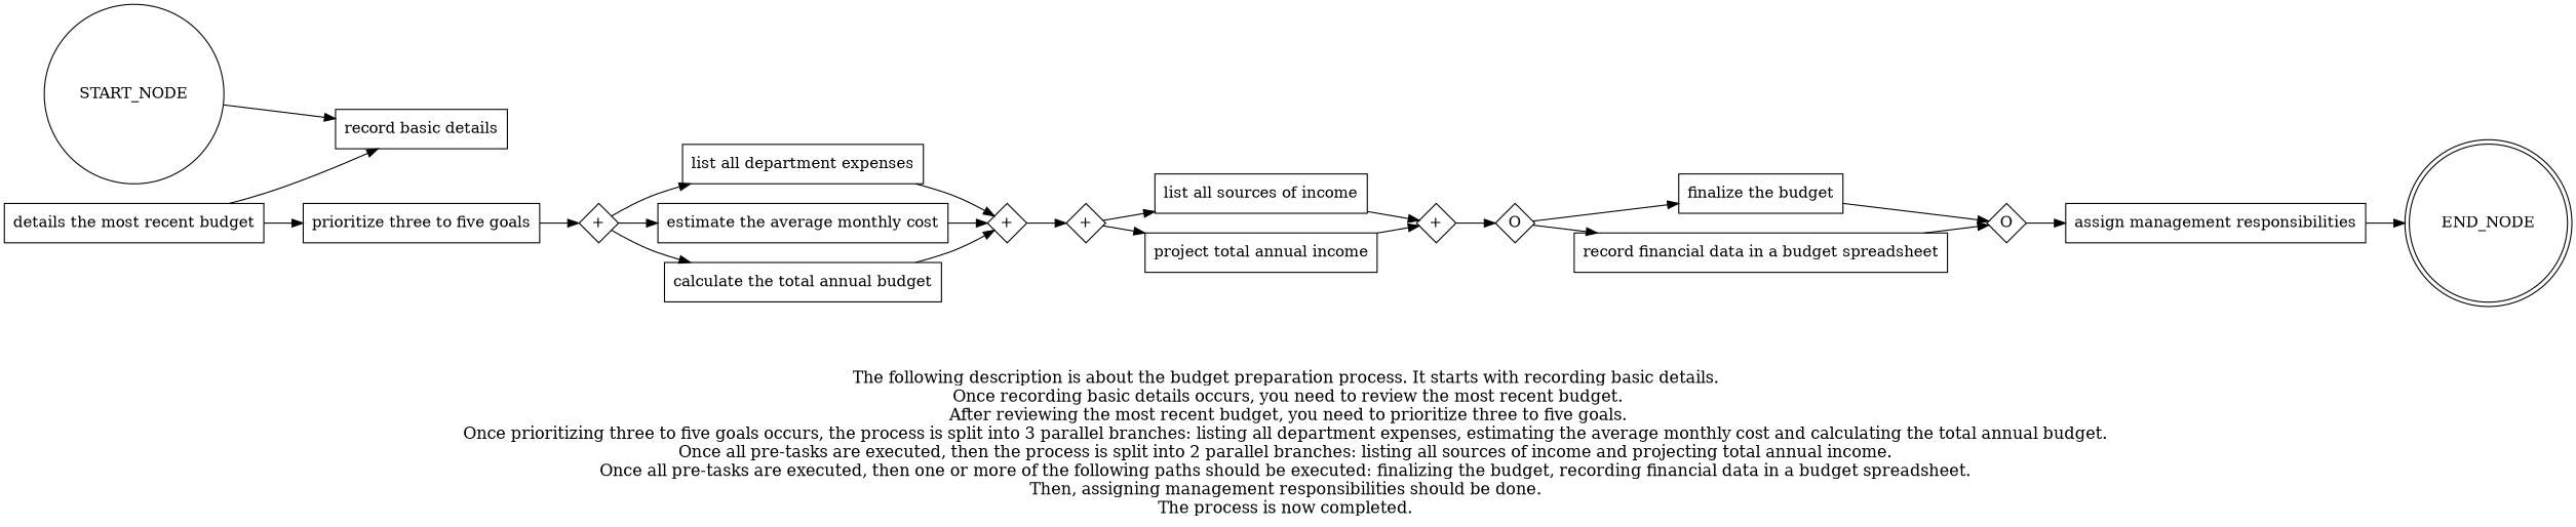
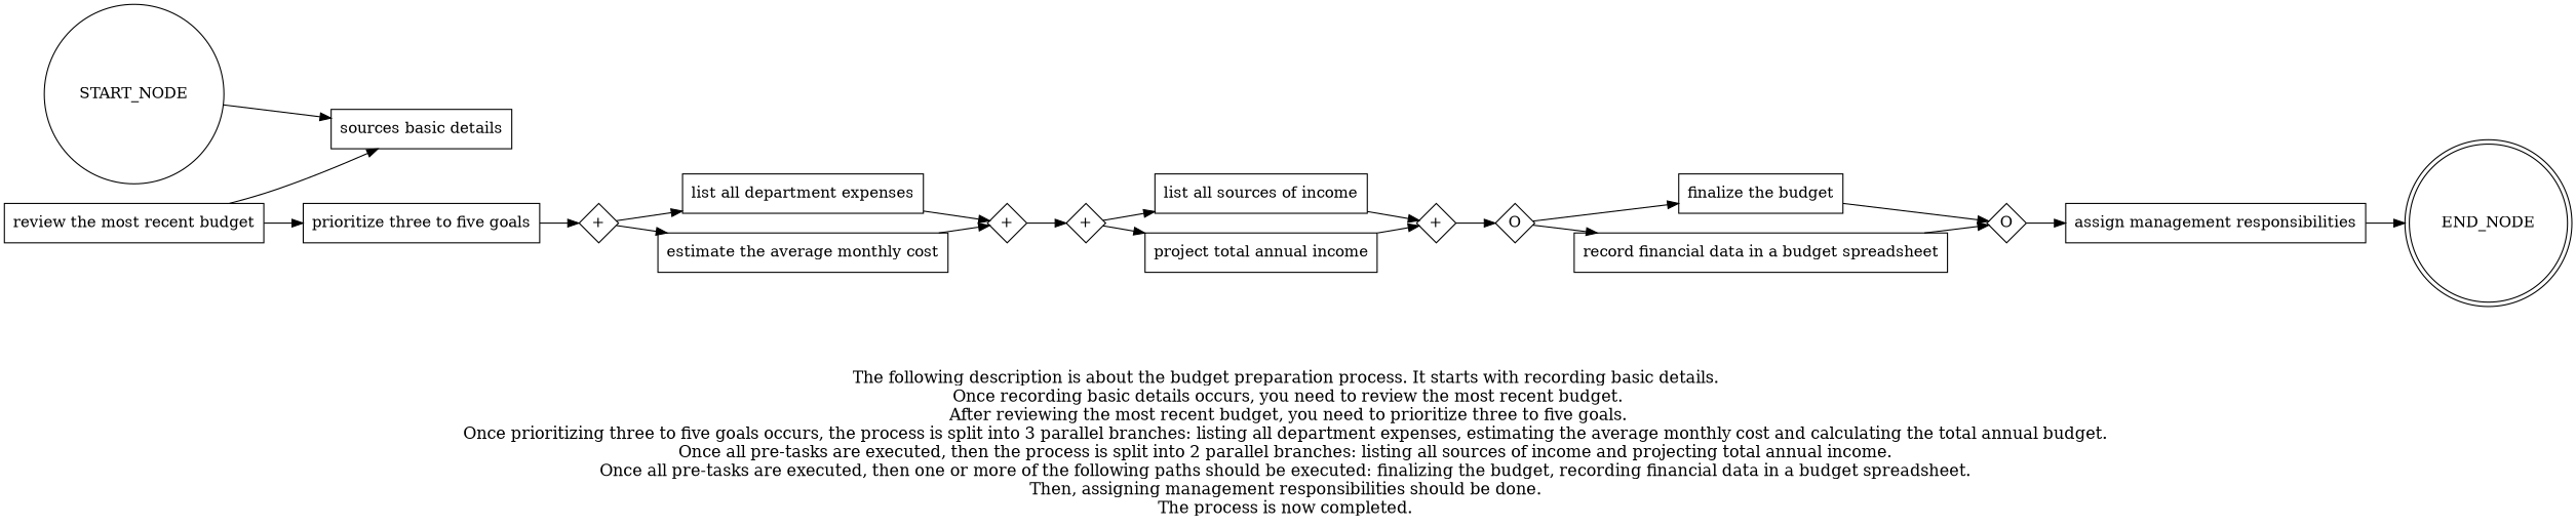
  digraph {
    fontsize=15
    label="\n\n\nThe following description is about the budget preparation process. It starts with recording basic details. \nOnce recording basic details occurs, you need to review the most recent budget.\nAfter reviewing the most recent budget, you need to prioritize three to five goals.\nOnce prioritizing three to five goals occurs, the process is split into 3 parallel branches: listing all department expenses, estimating the average monthly cost and calculating the total annual budget. \nOnce all pre-tasks are executed, then the process is split into 2 parallel branches: listing all sources of income and projecting total annual income. \nOnce all pre-tasks are executed, then one or more of the following paths should be executed: finalizing the budget, recording financial data in a budget spreadsheet. \nThen, assigning management responsibilities should be done. \nThe process is now completed. \n"
    rankdir=LR
    node [shape=box]
-   "record basic details"
-   "review the most recent budget" [label="details the most recent budget"]
+   "record basic details" [label="sources basic details"]
+   "review the most recent budget"
    "prioritize three to five goals"
    n4 [fixedsize=true label="+" shape=diamond width=0.5]
    "list all department expenses"
    "estimate the average monthly cost"
-   "calculate the total annual budget"
    n8 [fixedsize=true label="+" shape=diamond width=0.5]
    n9 [fixedsize=true label="+" shape=diamond width=0.5]
    "list all sources of income"
    "project total annual income"
    n12 [fixedsize=true label="+" shape=diamond width=0.5]
    n13 [fixedsize=true label=O shape=diamond width=0.5]
    "finalize the budget"
    "record financial data in a budget spreadsheet"
    n16 [fixedsize=true label=O shape=diamond width=0.5]
    "assign management responsibilities"
    END_NODE [shape=doublecircle width=0.2]
    START_NODE [shape=circle width=0.3]
    subgraph sub_1 {
      "record basic details"
      "review the most recent budget"
      "prioritize three to five goals"
      n4
      "list all department expenses"
      "estimate the average monthly cost"
-     "calculate the total annual budget"
      n8
      n9
      "list all sources of income"
      "project total annual income"
      n12
      n13
      "finalize the budget"
      "record financial data in a budget spreadsheet"
      n16
      "assign management responsibilities"
    }
    "review the most recent budget" -> "record basic details"
    "review the most recent budget" -> "prioritize three to five goals"
    "prioritize three to five goals" -> n4
    n4 -> "list all department expenses"
    n4 -> "estimate the average monthly cost"
-   n4 -> "calculate the total annual budget"
    "list all department expenses" -> n8
    "estimate the average monthly cost" -> n8
-   "calculate the total annual budget" -> n8
    n8 -> n9
    n9 -> "list all sources of income"
    n9 -> "project total annual income"
    "list all sources of income" -> n12
    "project total annual income" -> n12
    n12 -> n13
    n13 -> "finalize the budget"
    n13 -> "record financial data in a budget spreadsheet"
    "finalize the budget" -> n16
    "record financial data in a budget spreadsheet" -> n16
    n16 -> "assign management responsibilities"
    "assign management responsibilities" -> END_NODE
    START_NODE -> "record basic details"
  }
